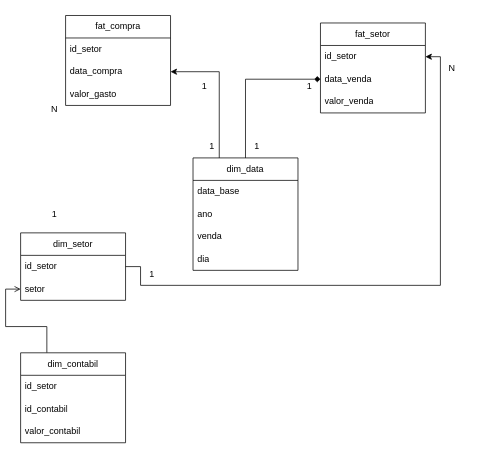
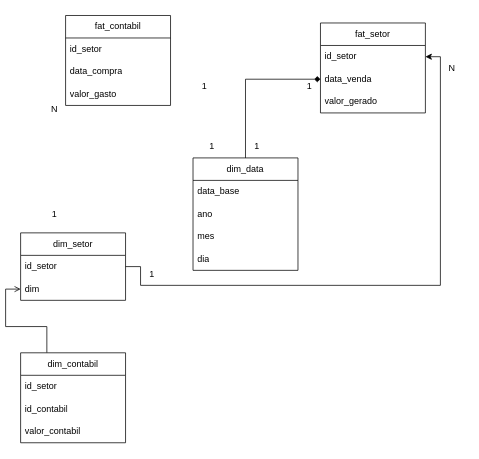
  <mxCell id="0" />
  <mxCell id="1" parent="0" />
  <mxCell id="2" value="dim_setor" style="swimlane;fontStyle=0;childLayout=stackLayout;horizontal=1;startSize=30;horizontalStack=0;resizeParent=1;resizeParentMax=0;resizeLast=0;collapsible=1;marginBottom=0;whiteSpace=wrap;html=1;" vertex="1" parent="1"><mxGeometry x="20" y="310" width="140" height="90" as="geometry" /></mxCell>
  <mxCell id="3" value="id_setor" style="text;strokeColor=none;fillColor=none;align=left;verticalAlign=middle;spacingLeft=4;spacingRight=4;overflow=hidden;points=[[0,0.5],[1,0.5]];portConstraint=eastwest;rotatable=0;whiteSpace=wrap;html=1;" vertex="1" parent="2"><mxGeometry y="30" width="140" height="30" as="geometry" /></mxCell>
- <mxCell id="4" value="setor" style="text;strokeColor=none;fillColor=none;align=left;verticalAlign=middle;spacingLeft=4;spacingRight=4;overflow=hidden;points=[[0,0.5],[1,0.5]];portConstraint=eastwest;rotatable=0;whiteSpace=wrap;html=1;" vertex="1" parent="2"><mxGeometry y="60" width="140" height="30" as="geometry" /></mxCell>
+ <mxCell id="4" value="dim" style="text;strokeColor=none;fillColor=none;align=left;verticalAlign=middle;spacingLeft=4;spacingRight=4;overflow=hidden;points=[[0,0.5],[1,0.5]];portConstraint=eastwest;rotatable=0;whiteSpace=wrap;html=1;" vertex="1" parent="2"><mxGeometry y="60" width="140" height="30" as="geometry" /></mxCell>
  <mxCell id="5" value="1" style="text;html=1;align=center;verticalAlign=middle;resizable=0;points=[];autosize=1;strokeColor=none;fillColor=none;" vertex="1" parent="1"><mxGeometry x="50" y="270" width="30" height="30" as="geometry" /></mxCell>
- <mxCell id="6" value="fat_compra" style="swimlane;fontStyle=0;childLayout=stackLayout;horizontal=1;startSize=30;horizontalStack=0;resizeParent=1;resizeParentMax=0;resizeLast=0;collapsible=1;marginBottom=0;whiteSpace=wrap;html=1;" vertex="1" parent="1"><mxGeometry x="80" y="20" width="140" height="120" as="geometry" /></mxCell>
+ <mxCell id="6" value="fat_contabil" style="swimlane;fontStyle=0;childLayout=stackLayout;horizontal=1;startSize=30;horizontalStack=0;resizeParent=1;resizeParentMax=0;resizeLast=0;collapsible=1;marginBottom=0;whiteSpace=wrap;html=1;" vertex="1" parent="1"><mxGeometry x="80" y="20" width="140" height="120" as="geometry" /></mxCell>
  <mxCell id="7" value="id_setor" style="text;strokeColor=none;fillColor=none;align=left;verticalAlign=middle;spacingLeft=4;spacingRight=4;overflow=hidden;points=[[0,0.5],[1,0.5]];portConstraint=eastwest;rotatable=0;whiteSpace=wrap;html=1;" vertex="1" parent="6"><mxGeometry y="30" width="140" height="30" as="geometry" /></mxCell>
  <mxCell id="8" value="data_compra" style="text;strokeColor=none;fillColor=none;align=left;verticalAlign=middle;spacingLeft=4;spacingRight=4;overflow=hidden;points=[[0,0.5],[1,0.5]];portConstraint=eastwest;rotatable=0;whiteSpace=wrap;html=1;" vertex="1" parent="6"><mxGeometry y="60" width="140" height="30" as="geometry" /></mxCell>
  <mxCell id="9" value="valor_gasto" style="text;strokeColor=none;fillColor=none;align=left;verticalAlign=middle;spacingLeft=4;spacingRight=4;overflow=hidden;points=[[0,0.5],[1,0.5]];portConstraint=eastwest;rotatable=0;whiteSpace=wrap;html=1;" vertex="1" parent="6"><mxGeometry y="90" width="140" height="30" as="geometry" /></mxCell>
  <mxCell id="10" value="N" style="text;html=1;align=center;verticalAlign=middle;resizable=0;points=[];autosize=1;strokeColor=none;fillColor=none;" vertex="1" parent="1"><mxGeometry x="50" y="130" width="30" height="30" as="geometry" /></mxCell>
- <mxCell id="11" style="edgeStyle=orthogonalEdgeStyle;rounded=0;orthogonalLoop=1;jettySize=auto;html=1;exitX=0.25;exitY=0;exitDx=0;exitDy=0;entryX=1;entryY=0.5;entryDx=0;entryDy=0;" edge="1" parent="1" source="13" target="8"><mxGeometry relative="1" as="geometry" /></mxCell>
  <mxCell id="12" style="edgeStyle=orthogonalEdgeStyle;rounded=0;orthogonalLoop=1;jettySize=auto;html=1;exitX=0.5;exitY=0;exitDx=0;exitDy=0;endArrow=diamond;" edge="1" parent="1" source="13" target="22"><mxGeometry relative="1" as="geometry" /></mxCell>
  <mxCell id="13" value="dim_data" style="swimlane;fontStyle=0;childLayout=stackLayout;horizontal=1;startSize=30;horizontalStack=0;resizeParent=1;resizeParentMax=0;resizeLast=0;collapsible=1;marginBottom=0;whiteSpace=wrap;html=1;" vertex="1" parent="1"><mxGeometry x="250" y="210" width="140" height="150" as="geometry" /></mxCell>
  <mxCell id="14" value="data_base" style="text;strokeColor=none;fillColor=none;align=left;verticalAlign=middle;spacingLeft=4;spacingRight=4;overflow=hidden;points=[[0,0.5],[1,0.5]];portConstraint=eastwest;rotatable=0;whiteSpace=wrap;html=1;" vertex="1" parent="13"><mxGeometry y="30" width="140" height="30" as="geometry" /></mxCell>
  <mxCell id="15" value="ano" style="text;strokeColor=none;fillColor=none;align=left;verticalAlign=middle;spacingLeft=4;spacingRight=4;overflow=hidden;points=[[0,0.5],[1,0.5]];portConstraint=eastwest;rotatable=0;whiteSpace=wrap;html=1;" vertex="1" parent="13"><mxGeometry y="60" width="140" height="30" as="geometry" /></mxCell>
- <mxCell id="16" value="venda" style="text;strokeColor=none;fillColor=none;align=left;verticalAlign=middle;spacingLeft=4;spacingRight=4;overflow=hidden;points=[[0,0.5],[1,0.5]];portConstraint=eastwest;rotatable=0;whiteSpace=wrap;html=1;" vertex="1" parent="13"><mxGeometry y="90" width="140" height="30" as="geometry" /></mxCell>
+ <mxCell id="16" value="mes" style="text;strokeColor=none;fillColor=none;align=left;verticalAlign=middle;spacingLeft=4;spacingRight=4;overflow=hidden;points=[[0,0.5],[1,0.5]];portConstraint=eastwest;rotatable=0;whiteSpace=wrap;html=1;" vertex="1" parent="13"><mxGeometry y="90" width="140" height="30" as="geometry" /></mxCell>
  <mxCell id="17" value="dia" style="text;strokeColor=none;fillColor=none;align=left;verticalAlign=middle;spacingLeft=4;spacingRight=4;overflow=hidden;points=[[0,0.5],[1,0.5]];portConstraint=eastwest;rotatable=0;whiteSpace=wrap;html=1;" vertex="1" parent="13"><mxGeometry y="120" width="140" height="30" as="geometry" /></mxCell>
  <mxCell id="18" value="1" style="text;html=1;align=center;verticalAlign=middle;resizable=0;points=[];autosize=1;strokeColor=none;fillColor=none;" vertex="1" parent="1"><mxGeometry x="250" y="100" width="30" height="30" as="geometry" /></mxCell>
  <mxCell id="19" value="1" style="text;html=1;align=center;verticalAlign=middle;resizable=0;points=[];autosize=1;strokeColor=none;fillColor=none;" vertex="1" parent="1"><mxGeometry x="260" y="180" width="30" height="30" as="geometry" /></mxCell>
  <mxCell id="20" value="fat_setor" style="swimlane;fontStyle=0;childLayout=stackLayout;horizontal=1;startSize=30;horizontalStack=0;resizeParent=1;resizeParentMax=0;resizeLast=0;collapsible=1;marginBottom=0;whiteSpace=wrap;html=1;" vertex="1" parent="1"><mxGeometry x="420" y="30" width="140" height="120" as="geometry" /></mxCell>
  <mxCell id="21" value="id_setor" style="text;strokeColor=none;fillColor=none;align=left;verticalAlign=middle;spacingLeft=4;spacingRight=4;overflow=hidden;points=[[0,0.5],[1,0.5]];portConstraint=eastwest;rotatable=0;whiteSpace=wrap;html=1;" vertex="1" parent="20"><mxGeometry y="30" width="140" height="30" as="geometry" /></mxCell>
  <mxCell id="22" value="data_venda" style="text;strokeColor=none;fillColor=none;align=left;verticalAlign=middle;spacingLeft=4;spacingRight=4;overflow=hidden;points=[[0,0.5],[1,0.5]];portConstraint=eastwest;rotatable=0;whiteSpace=wrap;html=1;" vertex="1" parent="20"><mxGeometry y="60" width="140" height="30" as="geometry" /></mxCell>
- <mxCell id="23" value="valor_venda" style="text;strokeColor=none;fillColor=none;align=left;verticalAlign=middle;spacingLeft=4;spacingRight=4;overflow=hidden;points=[[0,0.5],[1,0.5]];portConstraint=eastwest;rotatable=0;whiteSpace=wrap;html=1;" vertex="1" parent="20"><mxGeometry y="90" width="140" height="30" as="geometry" /></mxCell>
+ <mxCell id="23" value="valor_gerado" style="text;strokeColor=none;fillColor=none;align=left;verticalAlign=middle;spacingLeft=4;spacingRight=4;overflow=hidden;points=[[0,0.5],[1,0.5]];portConstraint=eastwest;rotatable=0;whiteSpace=wrap;html=1;" vertex="1" parent="20"><mxGeometry y="90" width="140" height="30" as="geometry" /></mxCell>
  <mxCell id="24" value="1" style="text;html=1;align=center;verticalAlign=middle;resizable=0;points=[];autosize=1;strokeColor=none;fillColor=none;" vertex="1" parent="1"><mxGeometry x="390" y="100" width="30" height="30" as="geometry" /></mxCell>
  <mxCell id="25" value="1" style="text;html=1;align=center;verticalAlign=middle;resizable=0;points=[];autosize=1;strokeColor=none;fillColor=none;" vertex="1" parent="1"><mxGeometry x="320" y="180" width="30" height="30" as="geometry" /></mxCell>
  <mxCell id="26" style="edgeStyle=orthogonalEdgeStyle;rounded=0;orthogonalLoop=1;jettySize=auto;html=1;exitX=0.25;exitY=0;exitDx=0;exitDy=0;entryX=0;entryY=0.5;entryDx=0;entryDy=0;endArrow=open;" edge="1" parent="1" source="27" target="4"><mxGeometry relative="1" as="geometry" /></mxCell>
  <mxCell id="27" value="dim_contabil" style="swimlane;fontStyle=0;childLayout=stackLayout;horizontal=1;startSize=30;horizontalStack=0;resizeParent=1;resizeParentMax=0;resizeLast=0;collapsible=1;marginBottom=0;whiteSpace=wrap;html=1;" vertex="1" parent="1"><mxGeometry x="20" y="470" width="140" height="120" as="geometry" /></mxCell>
  <mxCell id="28" value="id_setor" style="text;strokeColor=none;fillColor=none;align=left;verticalAlign=middle;spacingLeft=4;spacingRight=4;overflow=hidden;points=[[0,0.5],[1,0.5]];portConstraint=eastwest;rotatable=0;whiteSpace=wrap;html=1;" vertex="1" parent="27"><mxGeometry y="30" width="140" height="30" as="geometry" /></mxCell>
  <mxCell id="29" value="id_contabil" style="text;strokeColor=none;fillColor=none;align=left;verticalAlign=middle;spacingLeft=4;spacingRight=4;overflow=hidden;points=[[0,0.5],[1,0.5]];portConstraint=eastwest;rotatable=0;whiteSpace=wrap;html=1;" vertex="1" parent="27"><mxGeometry y="60" width="140" height="30" as="geometry" /></mxCell>
  <mxCell id="30" value="valor_contabil" style="text;strokeColor=none;fillColor=none;align=left;verticalAlign=middle;spacingLeft=4;spacingRight=4;overflow=hidden;points=[[0,0.5],[1,0.5]];portConstraint=eastwest;rotatable=0;whiteSpace=wrap;html=1;" vertex="1" parent="27"><mxGeometry y="90" width="140" height="30" as="geometry" /></mxCell>
  <mxCell id="31" value="1" style="text;html=1;align=center;verticalAlign=middle;resizable=0;points=[];autosize=1;strokeColor=none;fillColor=none;" vertex="1" parent="1"><mxGeometry x="180" y="350" width="30" height="30" as="geometry" /></mxCell>
  <mxCell id="32" value="N" style="text;html=1;align=center;verticalAlign=middle;resizable=0;points=[];autosize=1;strokeColor=none;fillColor=none;" vertex="1" parent="1"><mxGeometry x="580" y="75" width="30" height="30" as="geometry" /></mxCell>
  <mxCell id="33" style="edgeStyle=orthogonalEdgeStyle;rounded=0;orthogonalLoop=1;jettySize=auto;html=1;entryX=1;entryY=0.5;entryDx=0;entryDy=0;" edge="1" parent="1" source="3" target="21"><mxGeometry relative="1" as="geometry"><Array as="points"><mxPoint x="180" y="355" /><mxPoint x="180" y="380" /><mxPoint x="580" y="380" /><mxPoint x="580" y="75" /></Array></mxGeometry></mxCell>
